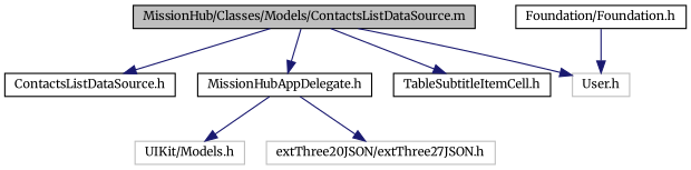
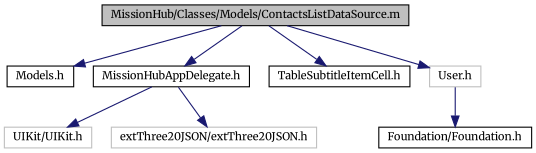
  digraph {
    fontname=Merriweather
    node [color=black fillcolor=white fontname=Merriweather fontsize=10 shape=record style=filled]
    edge [color=midnightblue fontname=Merriweather fontsize=10 labelfontname=Helvetica labelfontsize=10 style=solid]
    n1 [fillcolor=grey75 fontcolor=black height=0.2 label="MissionHub/Classes/Models/ContactsListDataSource.m" width=0.4]
-   n2 [height=0.2 label="ContactsListDataSource.h" width=0.4]
+   n2 [height=0.2 label="Models.h" width=0.4]
    n3 [height=0.2 label="MissionHubAppDelegate.h" width=0.4]
    n4 [height=0.2 label="TableSubtitleItemCell.h" width=0.4]
    n5 [color=grey75 height=0.2 label="User.h" width=0.4]
-   n6 [color=grey75 height=0.2 label="UIKit/Models.h" width=0.4]
-   n7 [color=grey75 height=0.2 label="extThree20JSON/extThree27JSON.h" width=0.4]
+   n6 [color=grey75 height=0.2 label="UIKit/UIKit.h" width=0.4]
+   n7 [color=grey75 height=0.2 label="extThree20JSON/extThree20JSON.h" width=0.4]
    n8 [height=0.2 label="Foundation/Foundation.h" width=0.4]
    n1 -> n2
    n1 -> n3
    n1 -> n4
    n1 -> n5
    n3 -> n6
    n3 -> n7
-   n8 -> n5
+   n5 -> n8
  }
